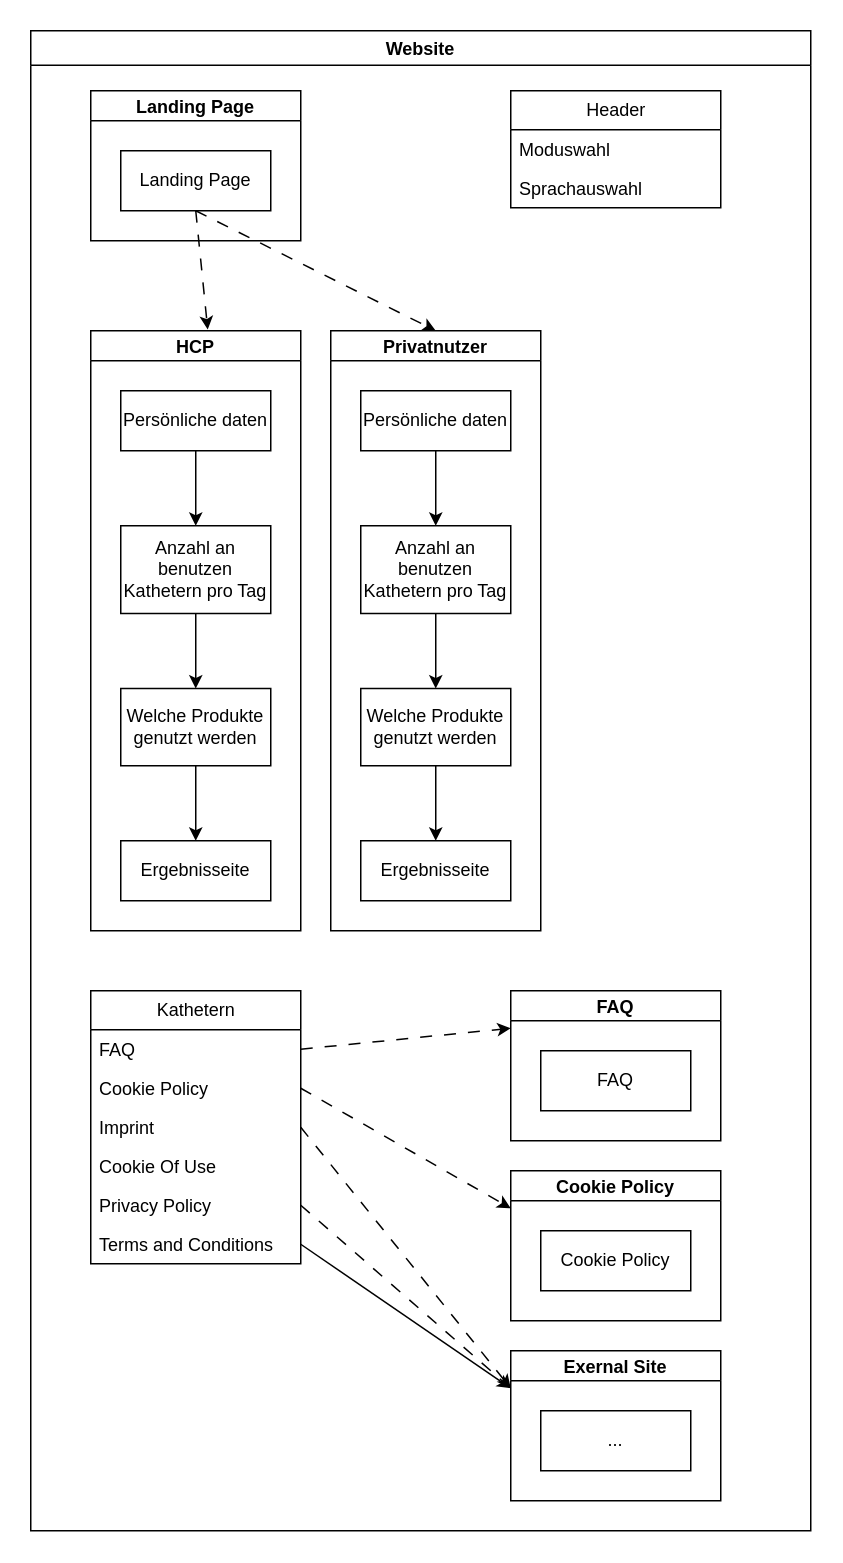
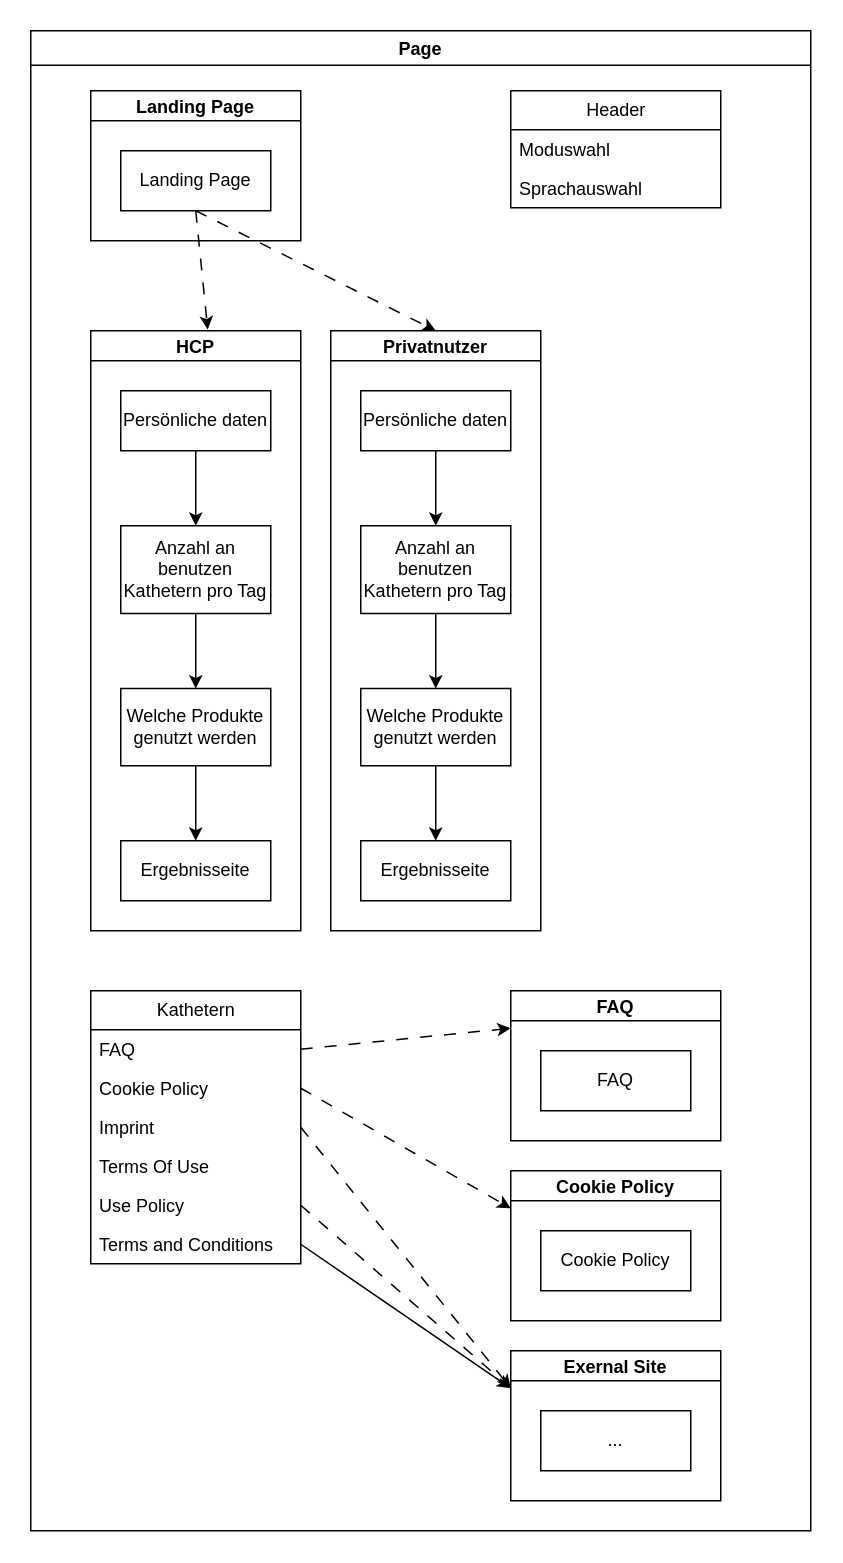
  <mxCell id="0" />
  <mxCell id="1" parent="0" />
- <mxCell id="2" value="Website" style="swimlane;rounded=0;shadow=0;glass=0;sketch=0;gradientColor=none;" vertex="1" parent="1"><mxGeometry x="20" y="20" width="520" height="1000" as="geometry"><mxRectangle x="90" y="160" width="100" height="30" as="alternateBounds" /></mxGeometry></mxCell>
+ <mxCell id="2" value="Page" style="swimlane;rounded=0;shadow=0;glass=0;sketch=0;gradientColor=none;" vertex="1" parent="1"><mxGeometry x="20" y="20" width="520" height="1000" as="geometry"><mxRectangle x="90" y="160" width="100" height="30" as="alternateBounds" /></mxGeometry></mxCell>
  <mxCell id="3" value="Landing Page" style="swimlane;startSize=20;horizontal=1;childLayout=flowLayout;flowOrientation=north;resizable=0;interRankCellSpacing=50;containerType=tree;fontSize=12;gradientColor=none;flipH=0;flipV=0;swimlaneLine=1;rounded=0;shadow=0;glass=0;" vertex="1" parent="2"><mxGeometry x="40" y="40" width="140" height="100" as="geometry" /></mxCell>
  <mxCell id="4" value="Landing Page" style="whiteSpace=wrap;html=1;" vertex="1" parent="3"><mxGeometry x="20" y="40" width="100" height="40" as="geometry" /></mxCell>
  <mxCell id="5" value="Privatnutzer" style="swimlane;startSize=20;horizontal=1;childLayout=flowLayout;flowOrientation=north;resizable=0;interRankCellSpacing=50;containerType=tree;fontSize=12;" vertex="1" parent="2"><mxGeometry x="200" y="200" width="140" height="400" as="geometry" /></mxCell>
  <mxCell id="6" value="Persönliche daten" style="whiteSpace=wrap;html=1;" vertex="1" parent="5"><mxGeometry x="20" y="40" width="100" height="40" as="geometry" /></mxCell>
  <mxCell id="7" value="Anzahl an benutzen Kathetern pro Tag" style="whiteSpace=wrap;html=1;" vertex="1" parent="5"><mxGeometry x="20" y="130" width="100" height="58.5" as="geometry" /></mxCell>
  <mxCell id="8" value="" style="html=1;rounded=1;curved=0;sourcePerimeterSpacing=0;targetPerimeterSpacing=0;startSize=6;endSize=6;noEdgeStyle=1;orthogonal=1;" edge="1" parent="5" source="6" target="7"><mxGeometry relative="1" as="geometry"><Array as="points"><mxPoint x="70" y="92" /><mxPoint x="70" y="118" /></Array></mxGeometry></mxCell>
  <mxCell id="9" value="Welche Produkte genutzt werden" style="whiteSpace=wrap;html=1;" vertex="1" parent="5"><mxGeometry x="20" y="238.5" width="100" height="51.5" as="geometry" /></mxCell>
  <mxCell id="10" value="" style="html=1;rounded=1;curved=0;sourcePerimeterSpacing=0;targetPerimeterSpacing=0;startSize=6;endSize=6;noEdgeStyle=1;orthogonal=1;" edge="1" parent="5" source="7" target="9"><mxGeometry relative="1" as="geometry"><Array as="points"><mxPoint x="70" y="200.5" /><mxPoint x="70" y="226.5" /></Array></mxGeometry></mxCell>
  <mxCell id="11" value="Ergebnisseite" style="whiteSpace=wrap;html=1;" vertex="1" parent="5"><mxGeometry x="20" y="340" width="100" height="40" as="geometry" /></mxCell>
  <mxCell id="12" style="edgeStyle=none;html=1;exitX=0.5;exitY=1;exitDx=0;exitDy=0;entryX=0.5;entryY=0;entryDx=0;entryDy=0;noEdgeStyle=1;orthogonal=1;" edge="1" parent="5" source="9" target="11"><mxGeometry relative="1" as="geometry"><Array as="points"><mxPoint x="70" y="302" /><mxPoint x="70" y="328" /></Array></mxGeometry></mxCell>
  <mxCell id="13" value="HCP" style="swimlane;startSize=20;horizontal=1;childLayout=flowLayout;flowOrientation=north;resizable=0;interRankCellSpacing=50;containerType=tree;fontSize=12;gradientColor=none;flipH=0;flipV=0;swimlaneLine=1;rounded=0;shadow=0;glass=0;resizeHeight=0;resizeWidth=0;fillColor=default;" vertex="1" parent="2"><mxGeometry x="40" y="200" width="140" height="400" as="geometry" /></mxCell>
  <mxCell id="14" value="Persönliche daten" style="whiteSpace=wrap;html=1;" vertex="1" parent="13"><mxGeometry x="20" y="40" width="100" height="40" as="geometry" /></mxCell>
  <mxCell id="15" value="Anzahl an benutzen Kathetern pro Tag" style="whiteSpace=wrap;html=1;" vertex="1" parent="13"><mxGeometry x="20" y="130" width="100" height="58.5" as="geometry" /></mxCell>
  <mxCell id="16" value="" style="html=1;rounded=1;curved=0;sourcePerimeterSpacing=0;targetPerimeterSpacing=0;startSize=6;endSize=6;noEdgeStyle=1;orthogonal=1;" edge="1" parent="13" source="14" target="15"><mxGeometry relative="1" as="geometry"><Array as="points"><mxPoint x="70" y="92" /><mxPoint x="70" y="118" /></Array></mxGeometry></mxCell>
  <mxCell id="17" value="Welche Produkte genutzt werden" style="whiteSpace=wrap;html=1;" vertex="1" parent="13"><mxGeometry x="20" y="238.5" width="100" height="51.5" as="geometry" /></mxCell>
  <mxCell id="18" value="" style="html=1;rounded=1;curved=0;sourcePerimeterSpacing=0;targetPerimeterSpacing=0;startSize=6;endSize=6;noEdgeStyle=1;orthogonal=1;" edge="1" parent="13" source="15" target="17"><mxGeometry relative="1" as="geometry"><Array as="points"><mxPoint x="70" y="200.5" /><mxPoint x="70" y="226.5" /></Array></mxGeometry></mxCell>
  <mxCell id="19" value="Ergebnisseite" style="whiteSpace=wrap;html=1;" vertex="1" parent="13"><mxGeometry x="20" y="340" width="100" height="40" as="geometry" /></mxCell>
  <mxCell id="20" style="edgeStyle=none;html=1;exitX=0.5;exitY=1;exitDx=0;exitDy=0;entryX=0.5;entryY=0;entryDx=0;entryDy=0;noEdgeStyle=1;orthogonal=1;" edge="1" parent="13" source="17" target="19"><mxGeometry relative="1" as="geometry"><Array as="points"><mxPoint x="70" y="302" /><mxPoint x="70" y="328" /></Array></mxGeometry></mxCell>
  <mxCell id="21" style="edgeStyle=none;html=1;exitX=0.5;exitY=1;exitDx=0;exitDy=0;entryX=0.557;entryY=-0.002;entryDx=0;entryDy=0;entryPerimeter=0;dashed=1;dashPattern=8 8;" edge="1" parent="2" source="4" target="13"><mxGeometry relative="1" as="geometry" /></mxCell>
  <mxCell id="22" style="edgeStyle=none;html=1;exitX=0.5;exitY=1;exitDx=0;exitDy=0;entryX=0.5;entryY=0;entryDx=0;entryDy=0;dashed=1;dashPattern=8 8;" edge="1" parent="2" source="4" target="5"><mxGeometry relative="1" as="geometry" /></mxCell>
  <mxCell id="23" value="Header" style="swimlane;fontStyle=0;childLayout=stackLayout;horizontal=1;startSize=26;fillColor=none;horizontalStack=0;resizeParent=1;resizeParentMax=0;resizeLast=0;collapsible=1;marginBottom=0;html=1;rounded=0;shadow=0;glass=0;sketch=0;" vertex="1" parent="2"><mxGeometry x="320" y="40" width="140" height="78" as="geometry"><mxRectangle x="410" y="60" width="60" height="30" as="alternateBounds" /></mxGeometry></mxCell>
  <mxCell id="24" value="Moduswahl" style="text;strokeColor=none;fillColor=none;align=left;verticalAlign=top;spacingLeft=4;spacingRight=4;overflow=hidden;rotatable=0;points=[[0,0.5],[1,0.5]];portConstraint=eastwest;whiteSpace=wrap;html=1;rounded=0;shadow=0;glass=0;sketch=0;" vertex="1" parent="23"><mxGeometry y="26" width="140" height="26" as="geometry" /></mxCell>
  <mxCell id="25" value="Sprachauswahl" style="text;strokeColor=none;fillColor=none;align=left;verticalAlign=top;spacingLeft=4;spacingRight=4;overflow=hidden;rotatable=0;points=[[0,0.5],[1,0.5]];portConstraint=eastwest;whiteSpace=wrap;html=1;rounded=0;shadow=0;glass=0;sketch=0;" vertex="1" parent="23"><mxGeometry y="52" width="140" height="26" as="geometry" /></mxCell>
  <mxCell id="26" value="Kathetern" style="swimlane;fontStyle=0;childLayout=stackLayout;horizontal=1;startSize=26;fillColor=none;horizontalStack=0;resizeParent=1;resizeParentMax=0;resizeLast=0;collapsible=1;marginBottom=0;html=1;rounded=0;shadow=0;glass=0;sketch=0;" vertex="1" parent="2"><mxGeometry x="40" y="640" width="140" height="182" as="geometry"><mxRectangle x="410" y="60" width="60" height="30" as="alternateBounds" /></mxGeometry></mxCell>
  <mxCell id="27" value="FAQ" style="text;strokeColor=none;fillColor=none;align=left;verticalAlign=top;spacingLeft=4;spacingRight=4;overflow=hidden;rotatable=0;points=[[0,0.5],[1,0.5]];portConstraint=eastwest;whiteSpace=wrap;html=1;rounded=0;shadow=0;glass=0;sketch=0;" vertex="1" parent="26"><mxGeometry y="26" width="140" height="26" as="geometry" /></mxCell>
  <mxCell id="28" value="Cookie Policy" style="text;strokeColor=none;fillColor=none;align=left;verticalAlign=top;spacingLeft=4;spacingRight=4;overflow=hidden;rotatable=0;points=[[0,0.5],[1,0.5]];portConstraint=eastwest;whiteSpace=wrap;html=1;rounded=0;shadow=0;glass=0;sketch=0;" vertex="1" parent="26"><mxGeometry y="52" width="140" height="26" as="geometry" /></mxCell>
  <mxCell id="29" value="Imprint&lt;span style=&quot;color: rgba(0, 0, 0, 0); font-family: monospace; font-size: 0px;&quot;&gt;%3CmxGraphModel%3E%3Croot%3E%3CmxCell%20id%3D%220%22%2F%3E%3CmxCell%20id%3D%221%22%20parent%3D%220%22%2F%3E%3CmxCell%20id%3D%222%22%20value%3D%22Cookie%20Policy%22%20style%3D%22text%3BstrokeColor%3Dnone%3BfillColor%3Dnone%3Balign%3Dleft%3BverticalAlign%3Dtop%3BspacingLeft%3D4%3BspacingRight%3D4%3Boverflow%3Dhidden%3Brotatable%3D0%3Bpoints%3D%5B%5B0%2C0.5%5D%2C%5B1%2C0.5%5D%5D%3BportConstraint%3Deastwest%3BwhiteSpace%3Dwrap%3Bhtml%3D1%3Brounded%3D0%3Bshadow%3D0%3Bglass%3D0%3Bsketch%3D0%3B%22%20vertex%3D%221%22%20parent%3D%221%22%3E%3CmxGeometry%20x%3D%22120%22%20y%3D%22772%22%20width%3D%22140%22%20height%3D%2226%22%20as%3D%22geometry%22%2F%3E%3C%2FmxCell%3E%3C%2Froot%3E%3C%2FmxGraphModel%3E&lt;/span&gt;" style="text;strokeColor=none;fillColor=none;align=left;verticalAlign=top;spacingLeft=4;spacingRight=4;overflow=hidden;rotatable=0;points=[[0,0.5],[1,0.5]];portConstraint=eastwest;whiteSpace=wrap;html=1;rounded=0;shadow=0;glass=0;sketch=0;" vertex="1" parent="26"><mxGeometry y="78" width="140" height="26" as="geometry" /></mxCell>
- <mxCell id="30" value="Cookie Of Use" style="text;strokeColor=none;fillColor=none;align=left;verticalAlign=top;spacingLeft=4;spacingRight=4;overflow=hidden;rotatable=0;points=[[0,0.5],[1,0.5]];portConstraint=eastwest;whiteSpace=wrap;html=1;rounded=0;shadow=0;glass=0;sketch=0;" vertex="1" parent="26"><mxGeometry y="104" width="140" height="26" as="geometry" /></mxCell>
- <mxCell id="31" value="Privacy Policy" style="text;strokeColor=none;fillColor=none;align=left;verticalAlign=top;spacingLeft=4;spacingRight=4;overflow=hidden;rotatable=0;points=[[0,0.5],[1,0.5]];portConstraint=eastwest;whiteSpace=wrap;html=1;rounded=0;shadow=0;glass=0;sketch=0;" vertex="1" parent="26"><mxGeometry y="130" width="140" height="26" as="geometry" /></mxCell>
+ <mxCell id="30" value="Terms Of Use" style="text;strokeColor=none;fillColor=none;align=left;verticalAlign=top;spacingLeft=4;spacingRight=4;overflow=hidden;rotatable=0;points=[[0,0.5],[1,0.5]];portConstraint=eastwest;whiteSpace=wrap;html=1;rounded=0;shadow=0;glass=0;sketch=0;" vertex="1" parent="26"><mxGeometry y="104" width="140" height="26" as="geometry" /></mxCell>
+ <mxCell id="31" value="Use Policy" style="text;strokeColor=none;fillColor=none;align=left;verticalAlign=top;spacingLeft=4;spacingRight=4;overflow=hidden;rotatable=0;points=[[0,0.5],[1,0.5]];portConstraint=eastwest;whiteSpace=wrap;html=1;rounded=0;shadow=0;glass=0;sketch=0;" vertex="1" parent="26"><mxGeometry y="130" width="140" height="26" as="geometry" /></mxCell>
  <mxCell id="32" value="Terms and Conditions" style="text;strokeColor=none;fillColor=none;align=left;verticalAlign=top;spacingLeft=4;spacingRight=4;overflow=hidden;rotatable=0;points=[[0,0.5],[1,0.5]];portConstraint=eastwest;whiteSpace=wrap;html=1;rounded=0;shadow=0;glass=0;sketch=0;" vertex="1" parent="26"><mxGeometry y="156" width="140" height="26" as="geometry" /></mxCell>
  <mxCell id="33" value="FAQ" style="swimlane;startSize=20;horizontal=1;childLayout=flowLayout;flowOrientation=north;resizable=0;interRankCellSpacing=50;containerType=tree;fontSize=12;gradientColor=none;flipH=0;flipV=0;swimlaneLine=1;rounded=0;shadow=0;glass=0;" vertex="1" parent="2"><mxGeometry x="320" y="640" width="140" height="100" as="geometry" /></mxCell>
  <mxCell id="34" value="FAQ" style="whiteSpace=wrap;html=1;" vertex="1" parent="33"><mxGeometry x="20" y="40" width="100" height="40" as="geometry" /></mxCell>
  <mxCell id="35" value="Cookie Policy" style="swimlane;startSize=20;horizontal=1;childLayout=flowLayout;flowOrientation=north;resizable=0;interRankCellSpacing=50;containerType=tree;fontSize=12;gradientColor=none;flipH=0;flipV=0;swimlaneLine=1;rounded=0;shadow=0;glass=0;" vertex="1" parent="2"><mxGeometry x="320" y="760" width="140" height="100" as="geometry" /></mxCell>
  <mxCell id="36" value="Cookie Policy" style="whiteSpace=wrap;html=1;" vertex="1" parent="35"><mxGeometry x="20" y="40" width="100" height="40" as="geometry" /></mxCell>
  <mxCell id="37" style="edgeStyle=none;html=1;dashed=1;dashPattern=8 8;exitX=1;exitY=0.5;exitDx=0;exitDy=0;entryX=0;entryY=0.25;entryDx=0;entryDy=0;" edge="1" parent="2" source="27" target="33"><mxGeometry relative="1" as="geometry" /></mxCell>
  <mxCell id="38" style="edgeStyle=none;html=1;dashed=1;dashPattern=8 8;exitX=1;exitY=0.5;exitDx=0;exitDy=0;entryX=0;entryY=0.25;entryDx=0;entryDy=0;" edge="1" parent="2" source="28" target="35"><mxGeometry relative="1" as="geometry"><mxPoint x="290" y="820" as="targetPoint" /></mxGeometry></mxCell>
  <mxCell id="39" value="Exernal Site" style="swimlane;startSize=20;horizontal=1;childLayout=flowLayout;flowOrientation=north;resizable=0;interRankCellSpacing=50;containerType=tree;fontSize=12;gradientColor=none;flipH=0;flipV=0;swimlaneLine=1;rounded=0;shadow=0;glass=0;" vertex="1" parent="1"><mxGeometry x="340" y="900" width="140" height="100" as="geometry" /></mxCell>
  <mxCell id="40" value="..." style="whiteSpace=wrap;html=1;" vertex="1" parent="39"><mxGeometry x="20" y="40" width="100" height="40" as="geometry" /></mxCell>
  <mxCell id="41" style="edgeStyle=none;html=1;dashed=1;dashPattern=8 8;exitX=1;exitY=0.5;exitDx=0;exitDy=0;entryX=0;entryY=0.25;entryDx=0;entryDy=0;" edge="1" parent="1" source="29" target="39"><mxGeometry relative="1" as="geometry"><mxPoint x="350" y="815" as="targetPoint" /><mxPoint x="210" y="735" as="sourcePoint" /></mxGeometry></mxCell>
  <mxCell id="42" style="edgeStyle=none;html=1;dashed=1;dashPattern=8 8;exitX=1;exitY=0.5;exitDx=0;exitDy=0;entryX=0;entryY=0.25;entryDx=0;entryDy=0;endArrow=none;" edge="1" parent="1" source="31" target="39"><mxGeometry relative="1" as="geometry"><mxPoint x="360" y="825" as="targetPoint" /><mxPoint x="220" y="745" as="sourcePoint" /></mxGeometry></mxCell>
  <mxCell id="43" style="edgeStyle=none;html=1;dashed=0;dashPattern=8 8;exitX=1;exitY=0.5;exitDx=0;exitDy=0;entryX=0;entryY=0.25;entryDx=0;entryDy=0;" edge="1" parent="1" source="32" target="39"><mxGeometry relative="1" as="geometry"><mxPoint x="380" y="845" as="targetPoint" /><mxPoint x="240" y="765" as="sourcePoint" /></mxGeometry></mxCell>
